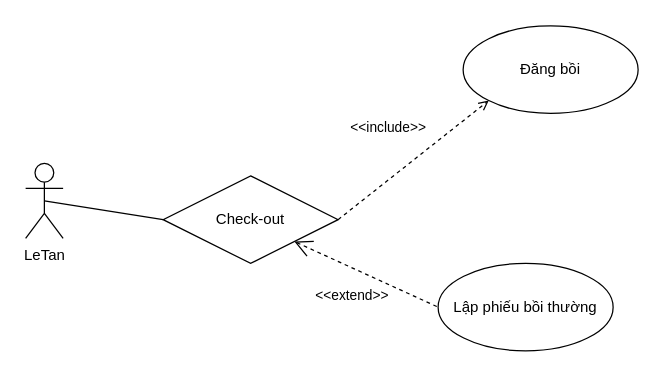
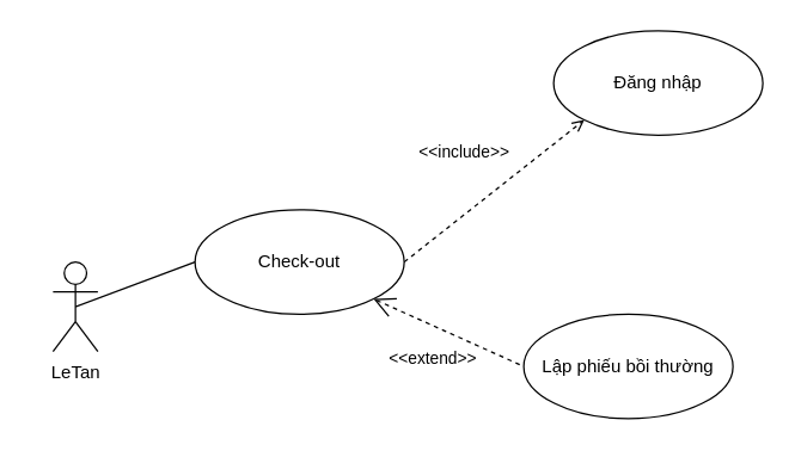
  <mxCell id="0" />
  <mxCell id="1" parent="0" />
- <mxCell id="2" value="LeTan" style="shape=umlActor;html=1;verticalLabelPosition=bottom;verticalAlign=top;align=center;" parent="1" vertex="1"><mxGeometry x="20" y="130" width="30" height="60" as="geometry" /></mxCell>
- <mxCell id="3" value="Check-out" style="rhombus;whiteSpace=wrap;html=1;" parent="1" vertex="1"><mxGeometry x="130" y="140" width="140" height="70" as="geometry" /></mxCell>
- <mxCell id="4" value="Đăng bồi" style="ellipse;whiteSpace=wrap;html=1;" parent="1" vertex="1"><mxGeometry x="370" y="20" width="140" height="70" as="geometry" /></mxCell>
+ <mxCell id="2" value="LeTan" style="shape=umlActor;html=1;verticalLabelPosition=bottom;verticalAlign=top;align=center;" parent="1" vertex="1"><mxGeometry x="35" y="175" width="30" height="60" as="geometry" /></mxCell>
+ <mxCell id="3" value="Check-out" style="ellipse;whiteSpace=wrap;html=1;" parent="1" vertex="1"><mxGeometry x="130" y="140" width="140" height="70" as="geometry" /></mxCell>
+ <mxCell id="4" value="Đăng nhập" style="ellipse;whiteSpace=wrap;html=1;" parent="1" vertex="1"><mxGeometry x="370" y="20" width="140" height="70" as="geometry" /></mxCell>
  <mxCell id="5" value="" style="endArrow=none;html=1;entryX=0;entryY=0.5;entryDx=0;entryDy=0;exitX=0.5;exitY=0.5;exitDx=0;exitDy=0;exitPerimeter=0;" parent="1" source="2" target="3" edge="1"><mxGeometry width="50" height="50" relative="1" as="geometry"><mxPoint x="70" y="290" as="sourcePoint" /><mxPoint x="120" y="240" as="targetPoint" /></mxGeometry></mxCell>
  <mxCell id="6" value="Lập phiếu bồi thường" style="ellipse;whiteSpace=wrap;html=1;" parent="1" vertex="1"><mxGeometry x="350" y="210" width="140" height="70" as="geometry" /></mxCell>
  <mxCell id="7" value="&amp;lt;&amp;lt;include&amp;gt;&amp;gt;" style="edgeStyle=none;html=1;endArrow=open;verticalAlign=bottom;dashed=1;labelBackgroundColor=none;exitX=1;exitY=0.5;exitDx=0;exitDy=0;entryX=0;entryY=1;entryDx=0;entryDy=0;" edge="1" parent="1" source="3" target="4"><mxGeometry x="-0.067" y="26" width="160" relative="1" as="geometry"><mxPoint x="470" y="230" as="sourcePoint" /><mxPoint x="630" y="230" as="targetPoint" /><mxPoint as="offset" /></mxGeometry></mxCell>
  <mxCell id="8" value="&amp;lt;&amp;lt;extend&amp;gt;&amp;gt;" style="edgeStyle=none;html=1;startArrow=open;endArrow=none;startSize=12;verticalAlign=bottom;dashed=1;labelBackgroundColor=none;exitX=1;exitY=1;exitDx=0;exitDy=0;entryX=0;entryY=0.5;entryDx=0;entryDy=0;" edge="1" parent="1" source="3" target="6"><mxGeometry x="0.009" y="-29" width="160" relative="1" as="geometry"><mxPoint x="470" y="230" as="sourcePoint" /><mxPoint x="630" y="230" as="targetPoint" /><mxPoint as="offset" /></mxGeometry></mxCell>
